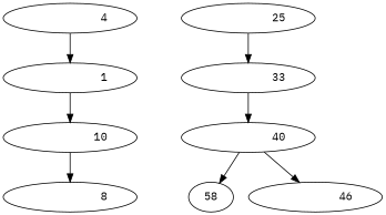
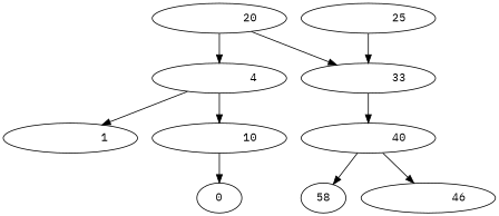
  digraph {
    fontname="IBM Plex Mono"
    node [fontname="IBM Plex Mono"]
    edge [fontname="IBM Plex Mono"]
+   n1 [label="          20 "]
    n2 [label="           4 "]
    n3 [label="          33 "]
    n4 [label="           1 "]
    n5 [label="          10 "]
    n6 [label="          40 "]
-   n7 [label="           8 "]
+   n7 [label=0]
    n8 [label="          25 "]
    n9 [label=58]
    n10 [label="          46 "]
+   n1 -> n2
+   n1 -> n3
    n2 -> n4
-   n4 -> n5
+   n2 -> n5
    n3 -> n6
    n5 -> n7
    n6 -> n9
    n6 -> n10
    n8 -> n3
  }
